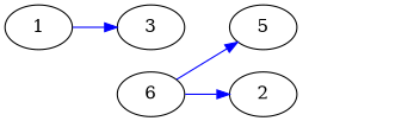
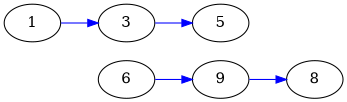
  digraph {
    rankdir=LR
    node [shape=ellipse]
    edge [color=blue]
    6
    5
-   9 [label=2]
+   9
+   8
    1
    3
-   6 -> 5
+   3 -> 5
    6 -> 9
+   9 -> 8
    1 -> 3
  }
